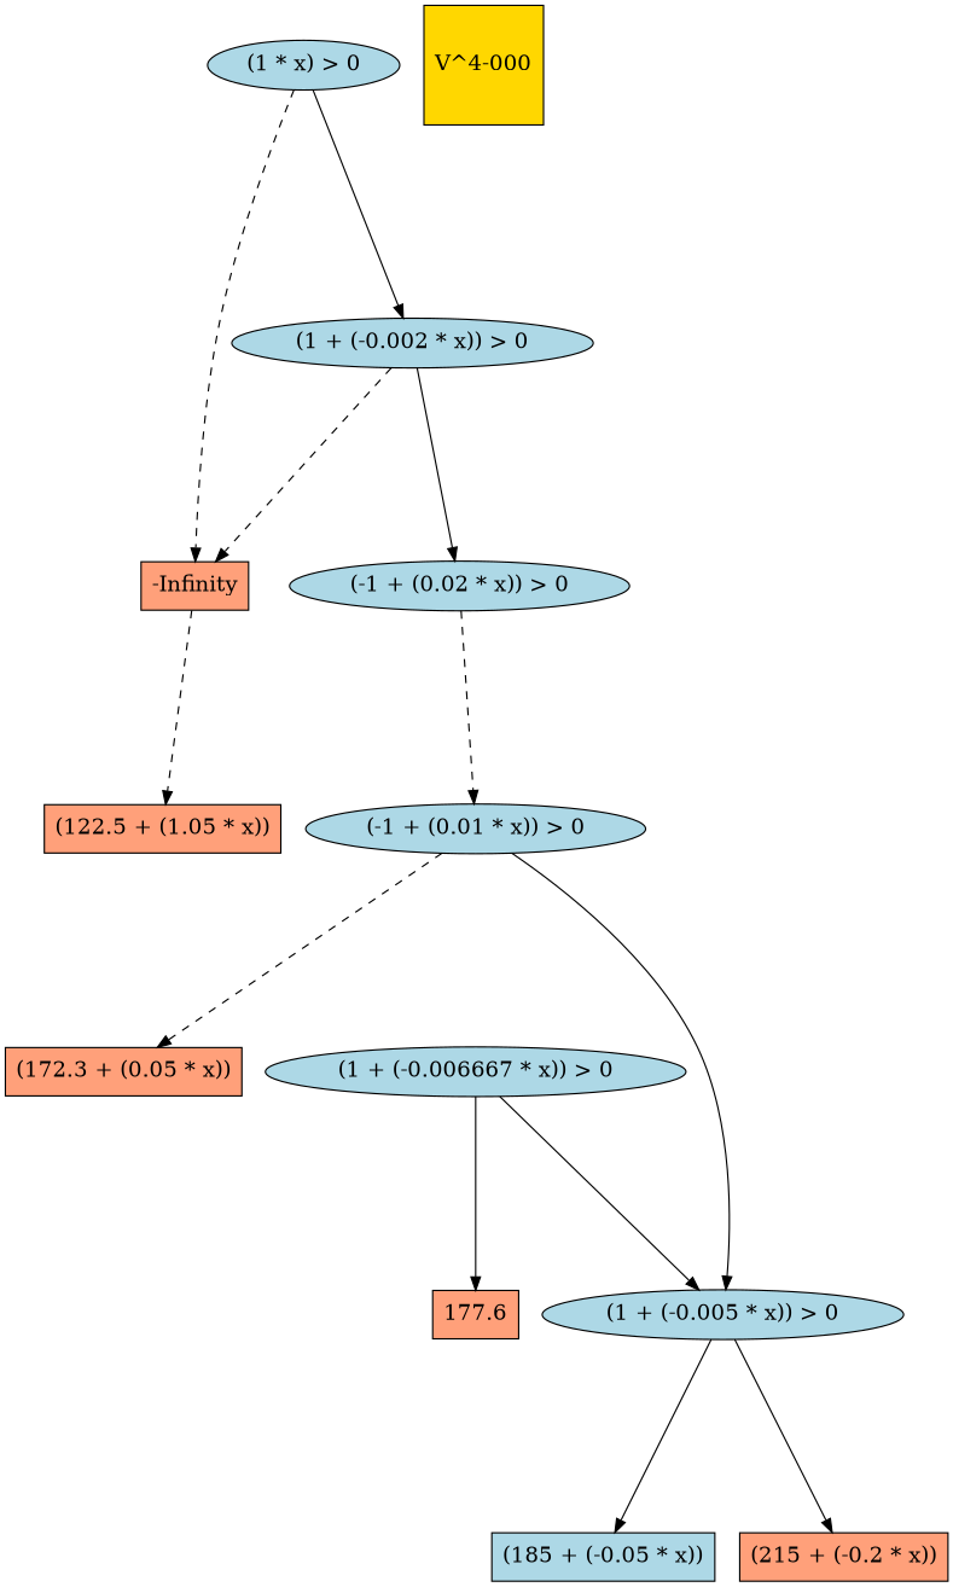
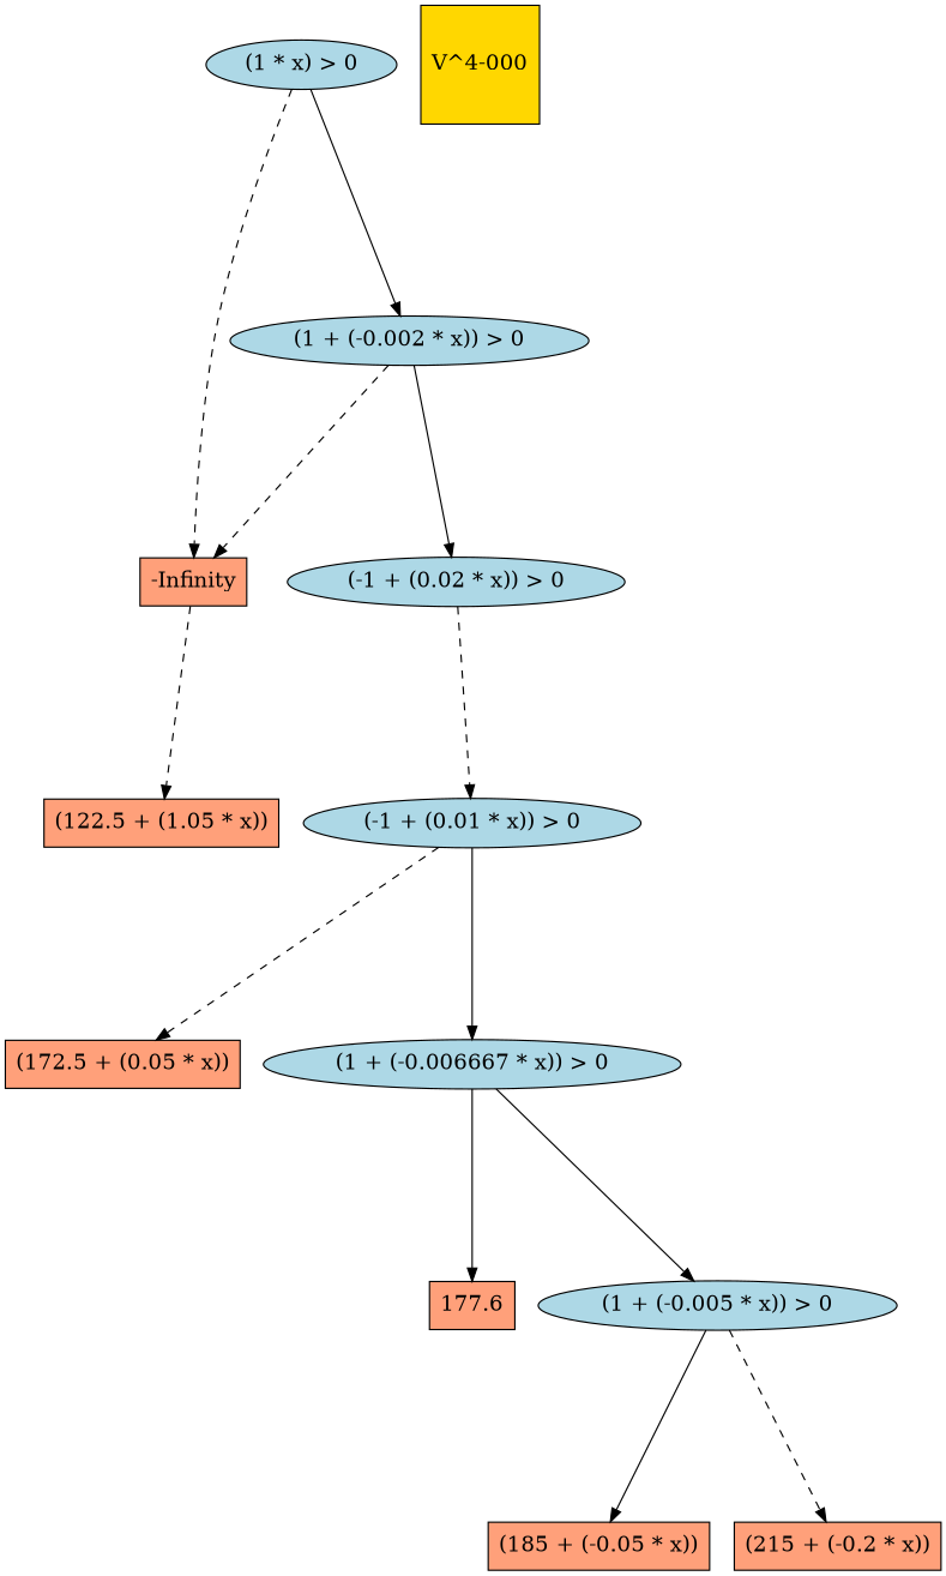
  digraph {
    fontname=Helvetica
    fontsize=16
    ranksep=2.00
    node [color=black fillcolor=lightsalmon fontsize=16 shape=box style=filled]
    edge [color=black style=solid]
    n1 [label=177.6]
    n2 [fillcolor=lightblue label="(1 * x) > 0" shape=ellipse]
    n3 [fillcolor=lightblue label="(1 + (-0.002 * x)) > 0" shape=ellipse]
    n4 [label="-Infinity"]
    n5 [fillcolor=lightblue label="(-1 + (0.02 * x)) > 0" shape=ellipse]
    n6 [label="(122.5 + (1.05 * x))"]
    n7 [fillcolor=lightblue label="(-1 + (0.01 * x)) > 0" shape=ellipse]
-   n8 [label="(172.3 + (0.05 * x))"]
+   n8 [label="(172.5 + (0.05 * x))"]
    n9 [fillcolor=lightblue label="(1 + (-0.006667 * x)) > 0" shape=ellipse]
    n10 [fillcolor=lightblue label="(1 + (-0.005 * x)) > 0" shape=ellipse]
-   n11 [fillcolor=lightblue label="(185 + (-0.05 * x))"]
+   n11 [label="(185 + (-0.05 * x))"]
    n12 [label="(215 + (-0.2 * x))"]
    n13 [fillcolor=gold1 label="V^4-000" shape=square]
    n2 -> n3
    n2 -> n4 [style=dashed]
    n3 -> n4 [style=dashed]
    n3 -> n5
    n4 -> n6 [style=dashed]
    n5 -> n7 [style=dashed]
    n7 -> n8 [style=dashed]
-   n7 -> n10
+   n7 -> n9
    n9 -> n1
    n9 -> n10
    n10 -> n11
-   n10 -> n12
+   n10 -> n12 [style=dashed]
  }
